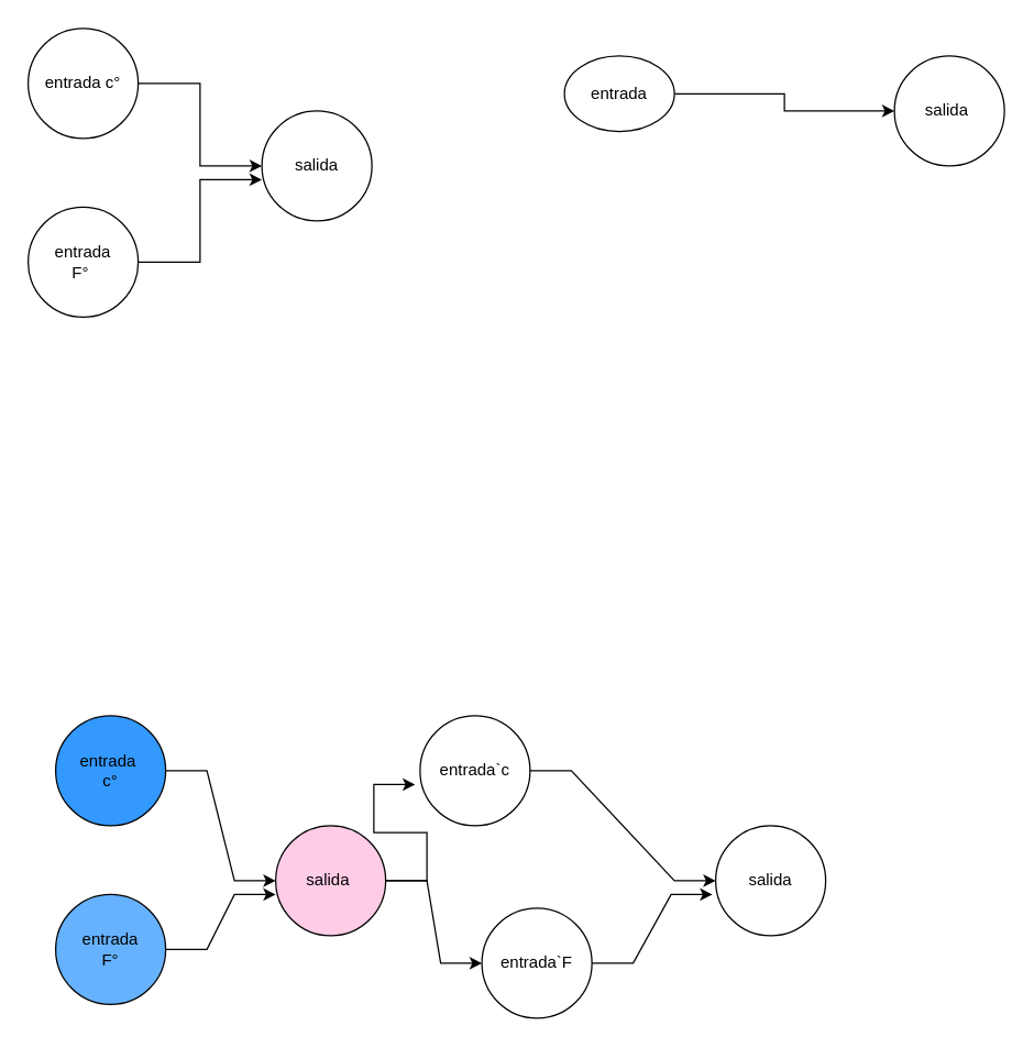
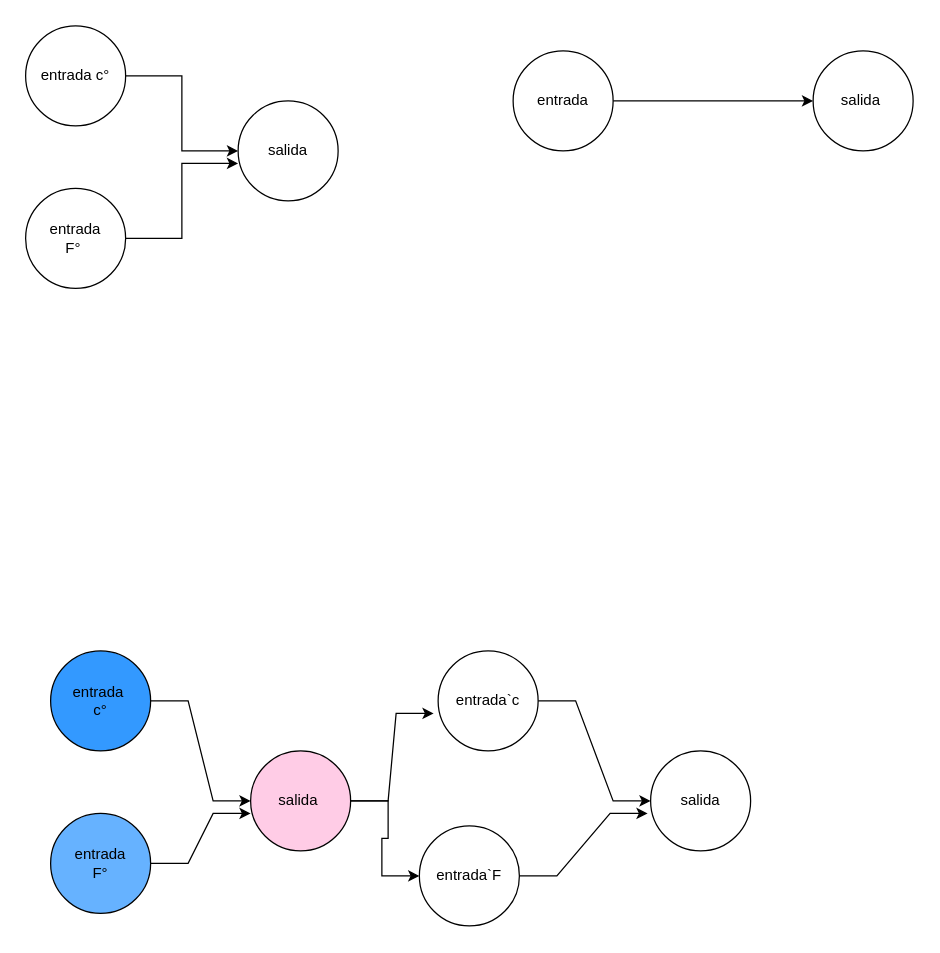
  <mxCell id="0" />
  <mxCell id="1" parent="0" />
  <mxCell id="2" style="edgeStyle=orthogonalEdgeStyle;rounded=0;orthogonalLoop=1;jettySize=auto;html=1;entryX=0;entryY=0.5;entryDx=0;entryDy=0;" parent="1" source="3" target="4" edge="1"><mxGeometry relative="1" as="geometry" /></mxCell>
  <mxCell id="3" value="entrada c°" style="ellipse;whiteSpace=wrap;html=1;aspect=fixed;" parent="1" vertex="1"><mxGeometry x="20" width="80" height="80" as="geometry" y="20" /></mxCell>
  <mxCell id="4" value="salida" style="ellipse;whiteSpace=wrap;html=1;aspect=fixed;" parent="1" vertex="1"><mxGeometry x="190" y="80" width="80" height="80" as="geometry" /></mxCell>
  <mxCell id="5" style="edgeStyle=orthogonalEdgeStyle;rounded=0;orthogonalLoop=1;jettySize=auto;html=1;entryX=0;entryY=0.625;entryDx=0;entryDy=0;entryPerimeter=0;" parent="1" source="6" target="4" edge="1"><mxGeometry relative="1" as="geometry"><mxPoint x="180" y="150" as="targetPoint" /></mxGeometry></mxCell>
  <mxCell id="6" value="entrada&lt;br&gt;F°&amp;nbsp;" style="ellipse;whiteSpace=wrap;html=1;aspect=fixed;" parent="1" vertex="1"><mxGeometry x="20" y="150" width="80" height="80" as="geometry" /></mxCell>
  <mxCell id="7" style="edgeStyle=entityRelationEdgeStyle;rounded=0;orthogonalLoop=1;jettySize=auto;html=1;exitX=1;exitY=0.5;exitDx=0;exitDy=0;entryX=0;entryY=0.5;entryDx=0;entryDy=0;" parent="1" source="8" target="16" edge="1"><mxGeometry relative="1" as="geometry" /></mxCell>
  <mxCell id="8" value="entrada&amp;nbsp;&lt;br&gt;c°" style="ellipse;whiteSpace=wrap;html=1;aspect=fixed;fillColor=#3399FF;" parent="1" vertex="1"><mxGeometry x="40" y="520" width="80" height="80" as="geometry" /></mxCell>
  <mxCell id="9" style="edgeStyle=orthogonalEdgeStyle;rounded=0;orthogonalLoop=1;jettySize=auto;html=1;exitX=1;exitY=0.5;exitDx=0;exitDy=0;entryX=0;entryY=0.5;entryDx=0;entryDy=0;" parent="1" source="10" target="11" edge="1"><mxGeometry relative="1" as="geometry" /></mxCell>
- <mxCell id="10" value="entrada" style="ellipse;whiteSpace=wrap;html=1;aspect=fixed;" parent="1" vertex="1"><mxGeometry x="410" y="40" width="80" height="55" as="geometry" /></mxCell>
+ <mxCell id="10" value="entrada" style="ellipse;whiteSpace=wrap;html=1;aspect=fixed;" parent="1" vertex="1"><mxGeometry x="410" y="40" width="80" height="80" as="geometry" /></mxCell>
  <mxCell id="11" value="salida&amp;nbsp;" style="ellipse;whiteSpace=wrap;html=1;aspect=fixed;" parent="1" vertex="1"><mxGeometry x="650" y="40" width="80" height="80" as="geometry" /></mxCell>
  <mxCell id="12" style="edgeStyle=entityRelationEdgeStyle;rounded=0;orthogonalLoop=1;jettySize=auto;html=1;entryX=0;entryY=0.625;entryDx=0;entryDy=0;entryPerimeter=0;" parent="1" source="13" target="16" edge="1"><mxGeometry relative="1" as="geometry" /></mxCell>
  <mxCell id="13" value="entrada&lt;br&gt;F°" style="ellipse;whiteSpace=wrap;html=1;aspect=fixed;fillColor=#66B2FF;" parent="1" vertex="1"><mxGeometry x="40" y="650" width="80" height="80" as="geometry" /></mxCell>
  <mxCell id="14" style="edgeStyle=entityRelationEdgeStyle;rounded=0;orthogonalLoop=1;jettySize=auto;html=1;exitX=1;exitY=0.5;exitDx=0;exitDy=0;entryX=-0.045;entryY=0.625;entryDx=0;entryDy=0;entryPerimeter=0;" parent="1" source="16" target="18" edge="1"><mxGeometry relative="1" as="geometry" /></mxCell>
  <mxCell id="15" style="edgeStyle=entityRelationEdgeStyle;rounded=0;orthogonalLoop=1;jettySize=auto;html=1;exitX=1;exitY=0.5;exitDx=0;exitDy=0;entryX=0;entryY=0.5;entryDx=0;entryDy=0;" parent="1" source="16" target="20" edge="1"><mxGeometry relative="1" as="geometry" /></mxCell>
  <mxCell id="16" value="salida&amp;nbsp;" style="ellipse;whiteSpace=wrap;html=1;aspect=fixed;fillColor=#FFCCE6;" parent="1" vertex="1"><mxGeometry x="200" y="600" width="80" height="80" as="geometry" /></mxCell>
  <mxCell id="17" style="edgeStyle=entityRelationEdgeStyle;rounded=0;orthogonalLoop=1;jettySize=auto;html=1;entryX=0;entryY=0.5;entryDx=0;entryDy=0;" parent="1" source="18" target="21" edge="1"><mxGeometry relative="1" as="geometry" /></mxCell>
- <mxCell id="18" value="entrada`c" style="ellipse;whiteSpace=wrap;html=1;aspect=fixed;" parent="1" vertex="1"><mxGeometry x="305" y="520" width="80" height="80" as="geometry" /></mxCell>
+ <mxCell id="18" value="entrada`c" style="ellipse;whiteSpace=wrap;html=1;aspect=fixed;" parent="1" vertex="1"><mxGeometry x="350" y="520" width="80" height="80" as="geometry" /></mxCell>
  <mxCell id="19" style="edgeStyle=entityRelationEdgeStyle;rounded=0;orthogonalLoop=1;jettySize=auto;html=1;entryX=-0.03;entryY=0.625;entryDx=0;entryDy=0;entryPerimeter=0;" parent="1" source="20" target="21" edge="1"><mxGeometry relative="1" as="geometry" /></mxCell>
- <mxCell id="20" value="entrada`F" style="ellipse;whiteSpace=wrap;html=1;aspect=fixed;" parent="1" vertex="1"><mxGeometry x="350" y="660" width="80" height="80" as="geometry" /></mxCell>
+ <mxCell id="20" value="entrada`F" style="ellipse;whiteSpace=wrap;html=1;aspect=fixed;" parent="1" vertex="1"><mxGeometry x="335" y="660" width="80" height="80" as="geometry" /></mxCell>
  <mxCell id="21" value="salida" style="ellipse;whiteSpace=wrap;html=1;aspect=fixed;" parent="1" vertex="1"><mxGeometry x="520" y="600" width="80" height="80" as="geometry" /></mxCell>
